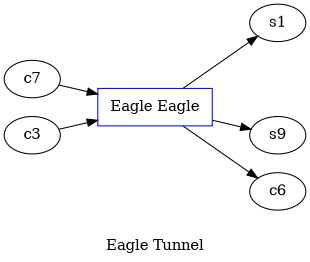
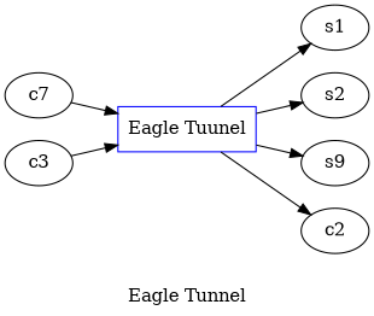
  digraph {
    label="Eagle Tunnel"
    rankdir=LR
    ranksep=equally
-   n1 [color=blue label="Eagle Eagle" shape=box]
+   n1 [color=blue label="Eagle Tuunel" shape=box]
    s1
+   s2
    n4 [label=s9]
-   c2 [label=c6]
+   c2
    n6 [label=c7]
    c3
    n1 -> s1
+   n1 -> s2
    n1 -> n4
    n1 -> c2
    n6 -> n1
    c3 -> n1
  }
